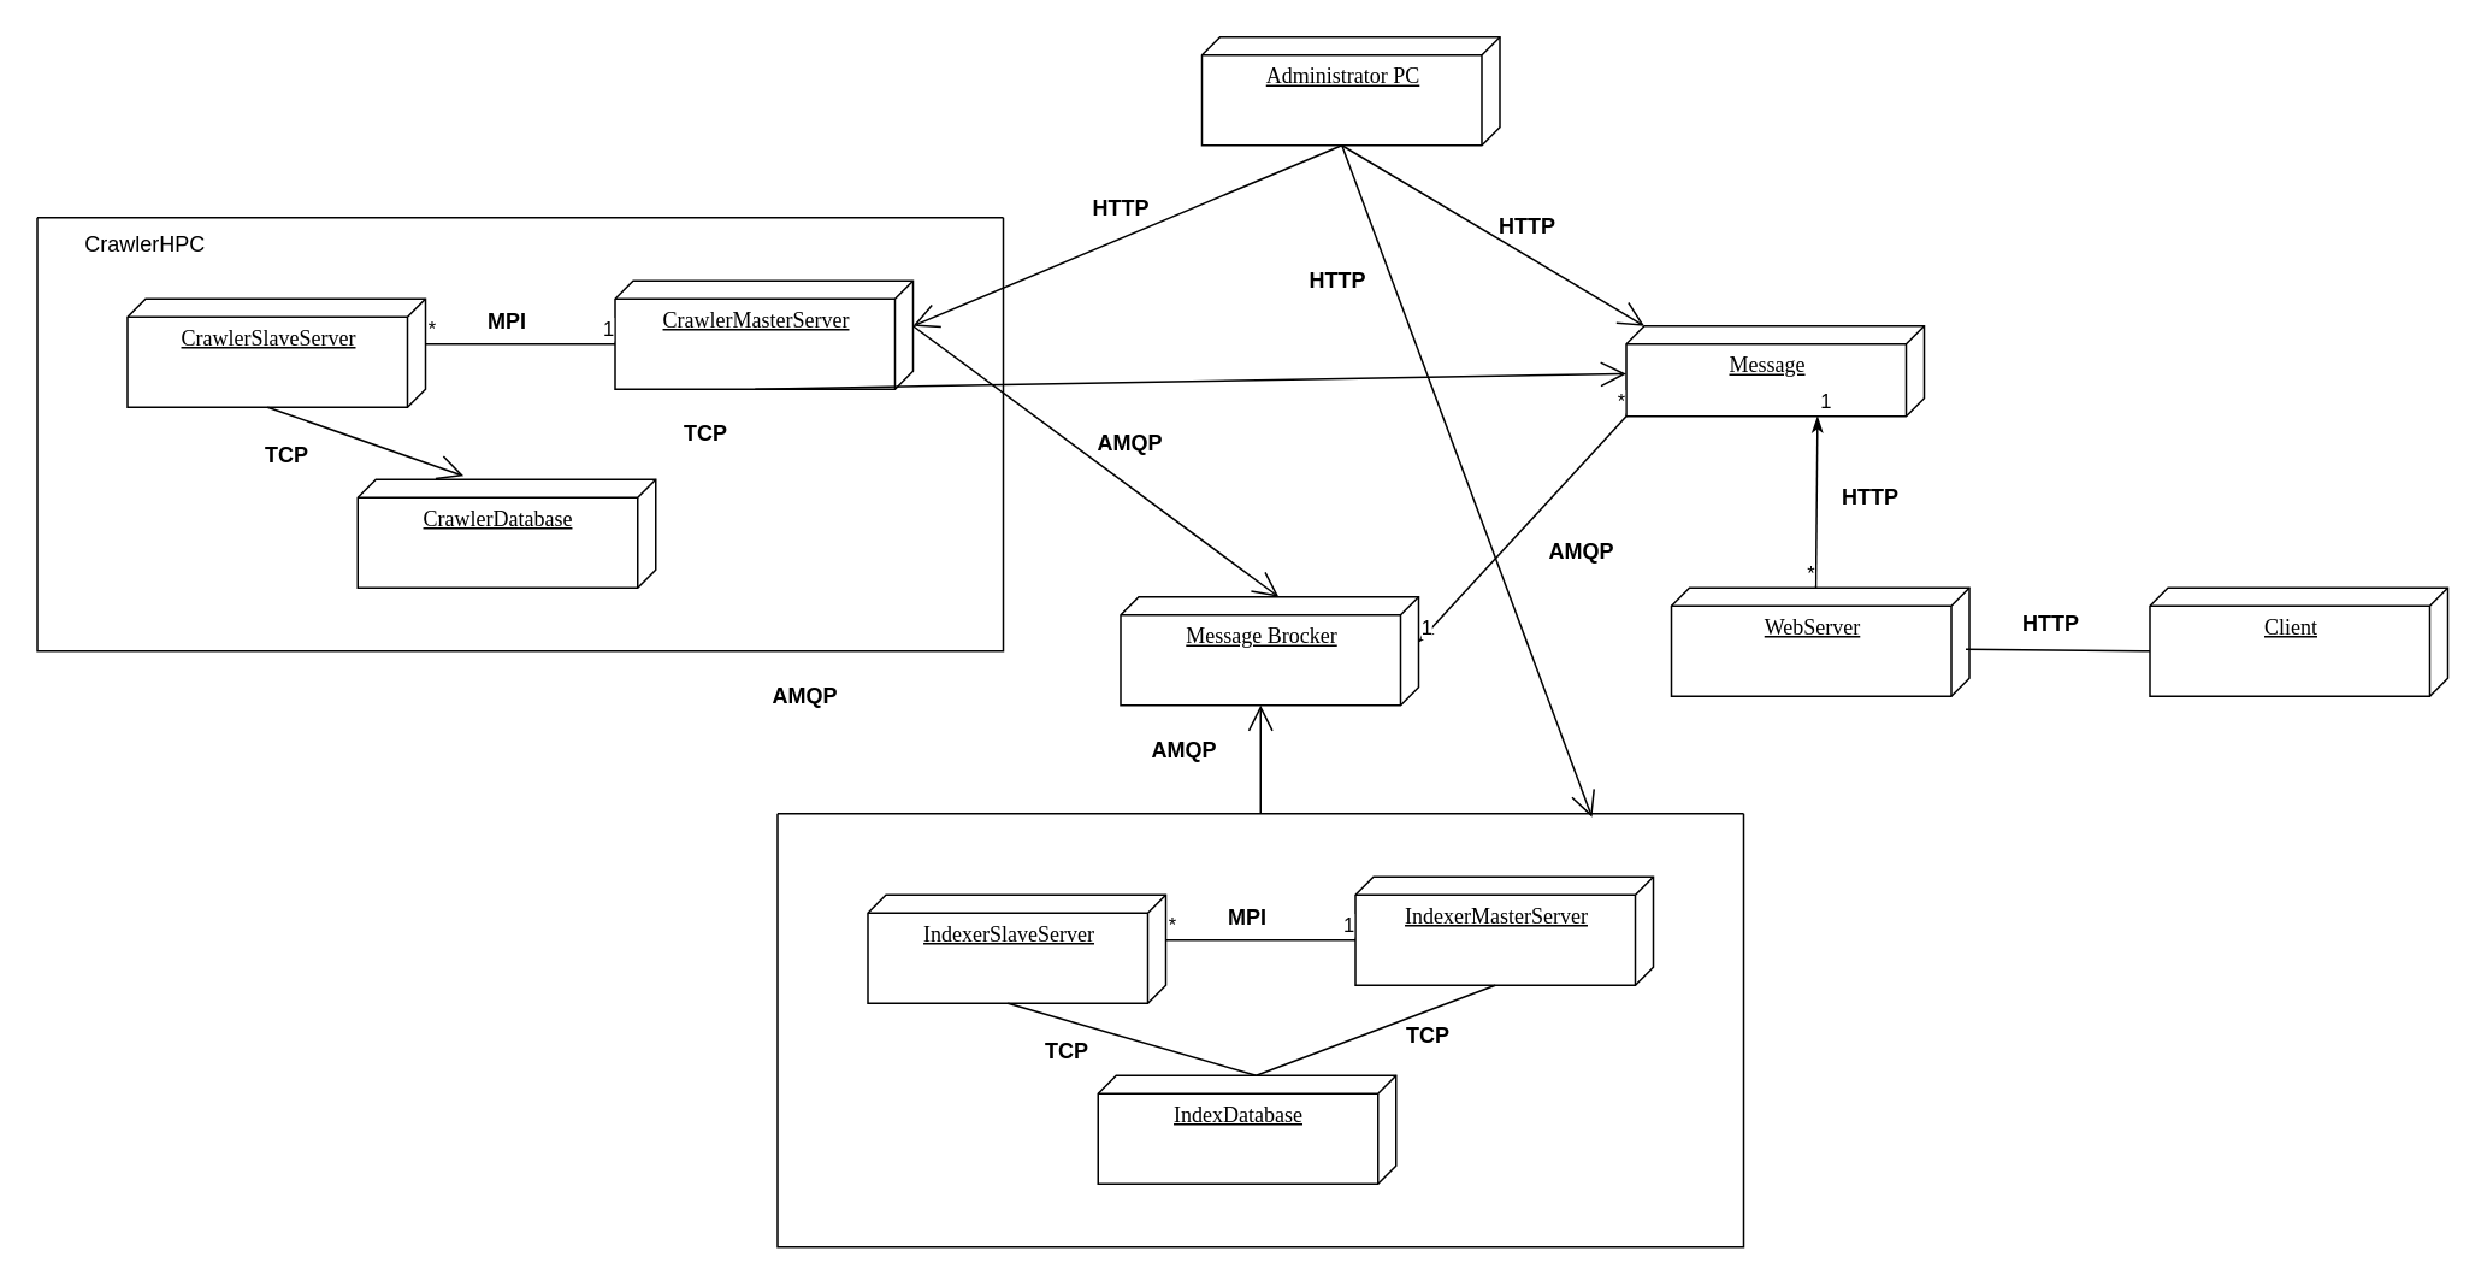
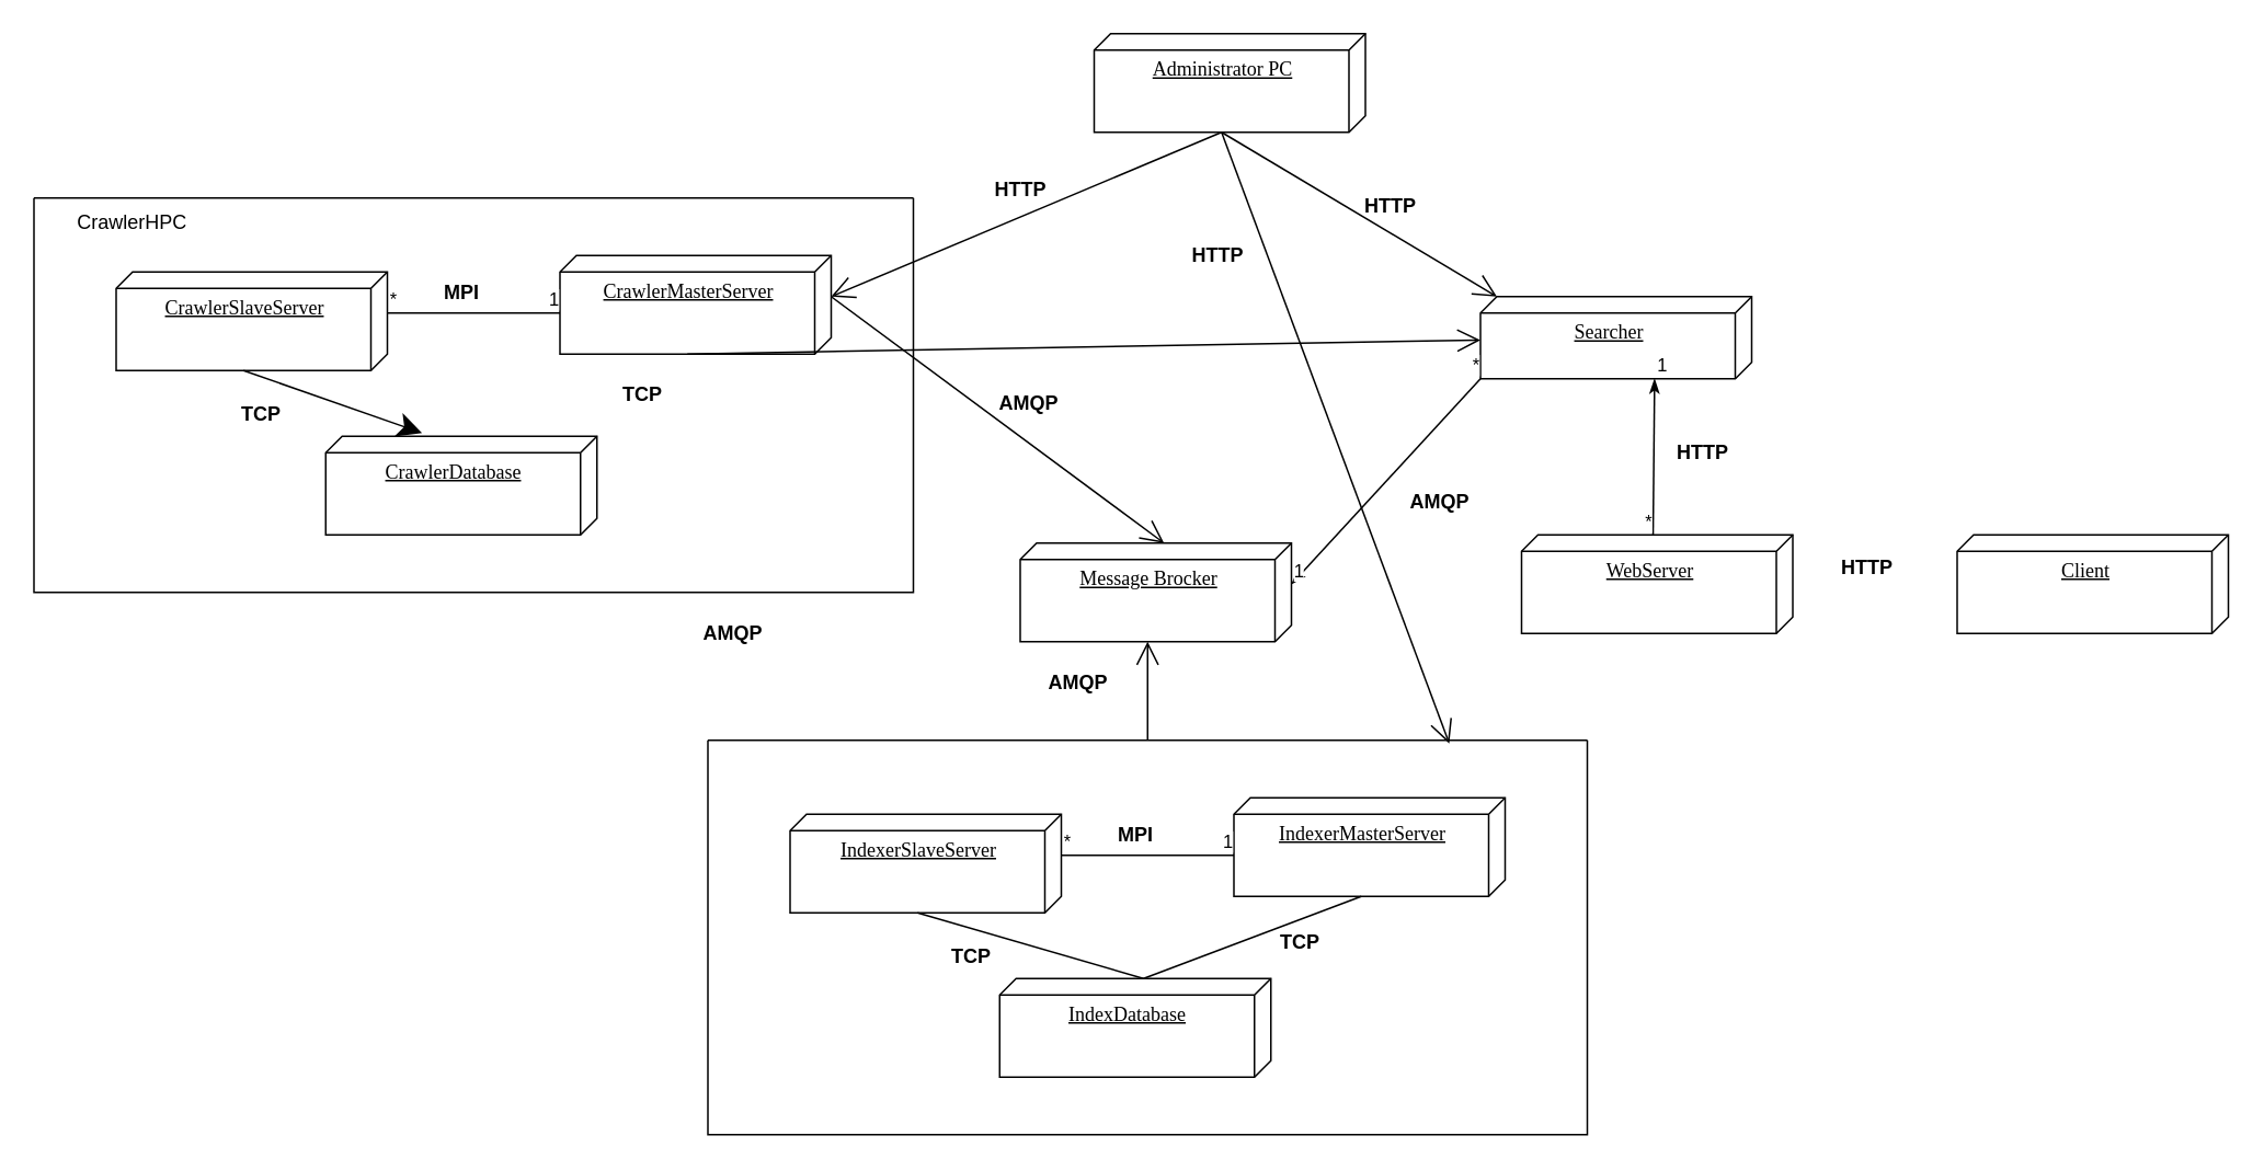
  <mxCell id="0" />
  <mxCell id="1" parent="0" />
  <mxCell id="2" value="" style="swimlane;startSize=0;" parent="1" vertex="1"><mxGeometry x="20" y="120" width="535" height="240" as="geometry"><mxRectangle x="30" y="600" width="50" height="40" as="alternateBounds" /></mxGeometry></mxCell>
  <mxCell id="3" value="&lt;u&gt;CrawlerMasterServer&lt;/u&gt;" style="verticalAlign=top;align=center;spacingTop=8;spacingLeft=2;spacingRight=12;shape=cube;size=10;direction=south;fontStyle=0;html=1;rounded=0;shadow=0;comic=0;labelBackgroundColor=none;strokeWidth=1;fontFamily=Verdana;fontSize=12" parent="2" vertex="1"><mxGeometry x="320" y="35" width="165" height="60" as="geometry" /></mxCell>
  <mxCell id="4" value="&lt;u&gt;CrawlerSlaveServer&lt;/u&gt;" style="verticalAlign=top;align=center;spacingTop=8;spacingLeft=2;spacingRight=12;shape=cube;size=10;direction=south;fontStyle=0;html=1;rounded=0;shadow=0;comic=0;labelBackgroundColor=none;strokeWidth=1;fontFamily=Verdana;fontSize=12" parent="2" vertex="1"><mxGeometry x="50" y="45" width="165" height="60" as="geometry" /></mxCell>
  <mxCell id="5" value="" style="endArrow=none;html=1;edgeStyle=orthogonalEdgeStyle;rounded=0;exitX=0;exitY=0;exitDx=25;exitDy=0;exitPerimeter=0;entryX=0;entryY=0;entryDx=35;entryDy=165;entryPerimeter=0;" parent="2" source="4" target="3" edge="1"><mxGeometry relative="1" as="geometry"><mxPoint y="90" as="sourcePoint" /><mxPoint x="160" y="90" as="targetPoint" /></mxGeometry></mxCell>
  <mxCell id="6" value="*" style="edgeLabel;resizable=0;html=1;align=left;verticalAlign=bottom;" parent="5" connectable="0" vertex="1"><mxGeometry x="-1" relative="1" as="geometry" /></mxCell>
  <mxCell id="7" value="1" style="edgeLabel;resizable=0;html=1;align=right;verticalAlign=bottom;" parent="5" connectable="0" vertex="1"><mxGeometry x="1" relative="1" as="geometry" /></mxCell>
  <mxCell id="8" value="MPI" style="text;align=center;fontStyle=1;verticalAlign=middle;spacingLeft=3;spacingRight=3;strokeColor=none;rotatable=0;points=[[0,0.5],[1,0.5]];portConstraint=eastwest;html=1;" parent="2" vertex="1"><mxGeometry x="220" y="45" width="80" height="26" as="geometry" /></mxCell>
  <mxCell id="9" value="&lt;u&gt;CrawlerDatabase&lt;/u&gt;" style="verticalAlign=top;align=center;spacingTop=8;spacingLeft=2;spacingRight=12;shape=cube;size=10;direction=south;fontStyle=0;html=1;rounded=0;shadow=0;comic=0;labelBackgroundColor=none;strokeWidth=1;fontFamily=Verdana;fontSize=12" parent="2" vertex="1"><mxGeometry x="177.5" y="145" width="165" height="60" as="geometry" /></mxCell>
  <mxCell id="10" value="" style="endArrow=open;endFill=1;endSize=12;html=1;rounded=0;exitX=0;exitY=0;exitDx=60;exitDy=87.5;exitPerimeter=0;" parent="2" source="3" target="32" edge="1"><mxGeometry width="160" relative="1" as="geometry"><mxPoint x="490" y="185" as="sourcePoint" /><mxPoint x="380" y="155" as="targetPoint" /></mxGeometry></mxCell>
  <mxCell id="11" value="CrawlerHPC" style="text;html=1;strokeColor=none;fillColor=none;align=center;verticalAlign=middle;whiteSpace=wrap;rounded=0;" parent="2" vertex="1"><mxGeometry x="10" width="100" height="30" as="geometry" /></mxCell>
  <mxCell id="12" value="TCP" style="text;align=center;fontStyle=1;verticalAlign=middle;spacingLeft=3;spacingRight=3;strokeColor=none;rotatable=0;points=[[0,0.5],[1,0.5]];portConstraint=eastwest;html=1;" parent="2" vertex="1"><mxGeometry x="330" y="107" width="80" height="26" as="geometry" /></mxCell>
- <mxCell id="13" value="" style="endArrow=open;endFill=1;endSize=12;html=1;rounded=0;exitX=0;exitY=0;exitDx=60;exitDy=87.5;exitPerimeter=0;entryX=-0.033;entryY=0.645;entryDx=0;entryDy=0;entryPerimeter=0;" parent="2" source="4" target="9" edge="1"><mxGeometry width="160" relative="1" as="geometry"><mxPoint x="110" y="460" as="sourcePoint" /><mxPoint x="270" y="460" as="targetPoint" /></mxGeometry></mxCell>
+ <mxCell id="13" value="" style="endArrow=classic;endFill=1;endSize=12;html=1;rounded=0;exitX=0;exitY=0;exitDx=60;exitDy=87.5;exitPerimeter=0;entryX=-0.033;entryY=0.645;entryDx=0;entryDy=0;entryPerimeter=0;" parent="2" source="4" target="9" edge="1"><mxGeometry width="160" relative="1" as="geometry"><mxPoint x="110" y="460" as="sourcePoint" /><mxPoint x="270" y="460" as="targetPoint" /></mxGeometry></mxCell>
  <mxCell id="14" value="TCP" style="text;align=center;fontStyle=1;verticalAlign=middle;spacingLeft=3;spacingRight=3;strokeColor=none;rotatable=0;points=[[0,0.5],[1,0.5]];portConstraint=eastwest;html=1;" parent="2" vertex="1"><mxGeometry x="97.5" y="119" width="80" height="26" as="geometry" /></mxCell>
  <mxCell id="15" value="&lt;u&gt;Message Brocker&lt;br&gt;&lt;br&gt;&lt;/u&gt;" style="verticalAlign=top;align=center;spacingTop=8;spacingLeft=2;spacingRight=12;shape=cube;size=10;direction=south;fontStyle=0;html=1;rounded=0;shadow=0;comic=0;labelBackgroundColor=none;strokeWidth=1;fontFamily=Verdana;fontSize=12" parent="1" vertex="1"><mxGeometry x="620" y="330" width="165" height="60" as="geometry" /></mxCell>
  <mxCell id="16" value="" style="endArrow=open;endFill=1;endSize=12;html=1;rounded=0;exitX=0;exitY=0;exitDx=25;exitDy=0;exitPerimeter=0;entryX=0;entryY=0;entryDx=0;entryDy=77.5;entryPerimeter=0;" parent="1" source="3" target="15" edge="1"><mxGeometry width="160" relative="1" as="geometry"><mxPoint x="350" y="400" as="sourcePoint" /><mxPoint x="510" y="400" as="targetPoint" /></mxGeometry></mxCell>
  <mxCell id="17" value="&lt;u&gt;Administrator PC&lt;/u&gt;" style="verticalAlign=top;align=center;spacingTop=8;spacingLeft=2;spacingRight=12;shape=cube;size=10;direction=south;fontStyle=0;html=1;rounded=0;shadow=0;comic=0;labelBackgroundColor=none;strokeWidth=1;fontFamily=Verdana;fontSize=12" parent="1" vertex="1"><mxGeometry x="665" y="20" width="165" height="60" as="geometry" /></mxCell>
  <mxCell id="18" value="" style="swimlane;startSize=0;" parent="1" vertex="1"><mxGeometry x="430" y="450" width="535" height="240" as="geometry"><mxRectangle x="30" y="600" width="50" height="40" as="alternateBounds" /></mxGeometry></mxCell>
  <mxCell id="19" value="&lt;u&gt;IndexerMasterServer&lt;/u&gt;" style="verticalAlign=top;align=center;spacingTop=8;spacingLeft=2;spacingRight=12;shape=cube;size=10;direction=south;fontStyle=0;html=1;rounded=0;shadow=0;comic=0;labelBackgroundColor=none;strokeWidth=1;fontFamily=Verdana;fontSize=12" parent="18" vertex="1"><mxGeometry x="320" y="35" width="165" height="60" as="geometry" /></mxCell>
  <mxCell id="20" value="&lt;u style=&quot;border-color: var(--border-color);&quot;&gt;Indexer&lt;/u&gt;&lt;u&gt;SlaveServer&lt;/u&gt;" style="verticalAlign=top;align=center;spacingTop=8;spacingLeft=2;spacingRight=12;shape=cube;size=10;direction=south;fontStyle=0;html=1;rounded=0;shadow=0;comic=0;labelBackgroundColor=none;strokeWidth=1;fontFamily=Verdana;fontSize=12" parent="18" vertex="1"><mxGeometry x="50" y="45" width="165" height="60" as="geometry" /></mxCell>
  <mxCell id="21" value="" style="endArrow=none;html=1;edgeStyle=orthogonalEdgeStyle;rounded=0;exitX=0;exitY=0;exitDx=25;exitDy=0;exitPerimeter=0;entryX=0;entryY=0;entryDx=35;entryDy=165;entryPerimeter=0;" parent="18" source="20" target="19" edge="1"><mxGeometry relative="1" as="geometry"><mxPoint y="90" as="sourcePoint" /><mxPoint x="160" y="90" as="targetPoint" /></mxGeometry></mxCell>
  <mxCell id="22" value="*" style="edgeLabel;resizable=0;html=1;align=left;verticalAlign=bottom;" parent="21" connectable="0" vertex="1"><mxGeometry x="-1" relative="1" as="geometry" /></mxCell>
  <mxCell id="23" value="1" style="edgeLabel;resizable=0;html=1;align=right;verticalAlign=bottom;" parent="21" connectable="0" vertex="1"><mxGeometry x="1" relative="1" as="geometry" /></mxCell>
  <mxCell id="24" value="MPI" style="text;align=center;fontStyle=1;verticalAlign=middle;spacingLeft=3;spacingRight=3;strokeColor=none;rotatable=0;points=[[0,0.5],[1,0.5]];portConstraint=eastwest;html=1;" parent="18" vertex="1"><mxGeometry x="220" y="45" width="80" height="26" as="geometry" /></mxCell>
  <mxCell id="25" value="&lt;u&gt;IndexDatabase&lt;/u&gt;" style="verticalAlign=top;align=center;spacingTop=8;spacingLeft=2;spacingRight=12;shape=cube;size=10;direction=south;fontStyle=0;html=1;rounded=0;shadow=0;comic=0;labelBackgroundColor=none;strokeWidth=1;fontFamily=Verdana;fontSize=12" parent="18" vertex="1"><mxGeometry x="177.5" y="145" width="165" height="60" as="geometry" /></mxCell>
  <mxCell id="26" value="" style="endArrow=none;endFill=0;html=1;rounded=0;strokeColor=default;entryX=0;entryY=0;entryDx=60;entryDy=87.5;entryPerimeter=0;exitX=0;exitY=0;exitDx=0;exitDy=77.5;exitPerimeter=0;" parent="18" source="25" target="19" edge="1"><mxGeometry width="160" relative="1" as="geometry"><mxPoint x="-150" y="215" as="sourcePoint" /><mxPoint x="10" y="215" as="targetPoint" /></mxGeometry></mxCell>
  <mxCell id="27" value="" style="endArrow=none;endFill=0;html=1;rounded=0;strokeColor=default;entryX=0;entryY=0;entryDx=0;entryDy=77.5;entryPerimeter=0;exitX=0;exitY=0;exitDx=60;exitDy=87.5;exitPerimeter=0;" parent="18" source="20" target="25" edge="1"><mxGeometry width="160" relative="1" as="geometry"><mxPoint x="275" y="155" as="sourcePoint" /><mxPoint x="408" y="105" as="targetPoint" /></mxGeometry></mxCell>
  <mxCell id="28" value="TCP" style="text;align=center;fontStyle=1;verticalAlign=middle;spacingLeft=3;spacingRight=3;strokeColor=none;rotatable=0;points=[[0,0.5],[1,0.5]];portConstraint=eastwest;html=1;" parent="18" vertex="1"><mxGeometry x="120" y="119" width="80" height="26" as="geometry" /></mxCell>
  <mxCell id="29" value="TCP" style="text;align=center;fontStyle=1;verticalAlign=middle;spacingLeft=3;spacingRight=3;strokeColor=none;rotatable=0;points=[[0,0.5],[1,0.5]];portConstraint=eastwest;html=1;" parent="18" vertex="1"><mxGeometry x="320" y="110" width="80" height="26" as="geometry" /></mxCell>
  <mxCell id="30" value="" style="endArrow=open;endFill=1;endSize=12;html=1;rounded=0;entryX=0;entryY=0;entryDx=60;entryDy=87.5;entryPerimeter=0;exitX=0.5;exitY=0;exitDx=0;exitDy=0;" parent="1" source="18" target="15" edge="1"><mxGeometry width="160" relative="1" as="geometry"><mxPoint x="400" y="400" as="sourcePoint" /><mxPoint x="560" y="400" as="targetPoint" /></mxGeometry></mxCell>
  <mxCell id="31" value="" style="endArrow=open;endFill=1;endSize=12;html=1;rounded=0;exitX=0;exitY=0;exitDx=60;exitDy=87.5;exitPerimeter=0;entryX=0;entryY=0;entryDx=0;entryDy=155;entryPerimeter=0;" parent="1" source="17" target="32" edge="1"><mxGeometry width="160" relative="1" as="geometry"><mxPoint x="720" y="75" as="sourcePoint" /><mxPoint x="943" y="285" as="targetPoint" /></mxGeometry></mxCell>
- <mxCell id="32" value="&lt;u&gt;Message&lt;/u&gt;" style="verticalAlign=top;align=center;spacingTop=8;spacingLeft=2;spacingRight=12;shape=cube;size=10;direction=south;fontStyle=0;html=1;rounded=0;shadow=0;comic=0;labelBackgroundColor=none;strokeWidth=1;fontFamily=Verdana;fontSize=12" parent="1" vertex="1"><mxGeometry x="900" y="180" width="165" height="50" as="geometry" /></mxCell>
+ <mxCell id="32" value="&lt;u&gt;Searcher&lt;/u&gt;" style="verticalAlign=top;align=center;spacingTop=8;spacingLeft=2;spacingRight=12;shape=cube;size=10;direction=south;fontStyle=0;html=1;rounded=0;shadow=0;comic=0;labelBackgroundColor=none;strokeWidth=1;fontFamily=Verdana;fontSize=12" parent="1" vertex="1"><mxGeometry x="900" y="180" width="165" height="50" as="geometry" /></mxCell>
  <mxCell id="33" value="" style="endArrow=none;html=1;rounded=0;startArrow=classicThin;startFill=1;entryX=1;entryY=1;entryDx=0;entryDy=0;entryPerimeter=0;exitX=0;exitY=0;exitDx=25;exitDy=0;exitPerimeter=0;" parent="1" source="15" target="32" edge="1"><mxGeometry relative="1" as="geometry"><mxPoint x="860" y="370" as="sourcePoint" /><mxPoint x="1020" y="370" as="targetPoint" /></mxGeometry></mxCell>
  <mxCell id="34" value="1" style="edgeLabel;resizable=0;html=1;align=left;verticalAlign=bottom;" parent="33" connectable="0" vertex="1"><mxGeometry x="-1" relative="1" as="geometry" /></mxCell>
  <mxCell id="35" value="*" style="edgeLabel;resizable=0;html=1;align=right;verticalAlign=bottom;" parent="33" connectable="0" vertex="1"><mxGeometry x="1" relative="1" as="geometry" /></mxCell>
  <mxCell id="36" value="&lt;u&gt;WebServer&lt;/u&gt;" style="verticalAlign=top;align=center;spacingTop=8;spacingLeft=2;spacingRight=12;shape=cube;size=10;direction=south;fontStyle=0;html=1;rounded=0;shadow=0;comic=0;labelBackgroundColor=none;strokeWidth=1;fontFamily=Verdana;fontSize=12" parent="1" vertex="1"><mxGeometry x="925" y="325" width="165" height="60" as="geometry" /></mxCell>
  <mxCell id="37" value="" style="endArrow=none;html=1;rounded=0;startArrow=classicThin;startFill=1;entryX=0;entryY=0.515;entryDx=0;entryDy=0;entryPerimeter=0;exitX=1;exitY=0.358;exitDx=0;exitDy=0;exitPerimeter=0;" parent="1" source="32" target="36" edge="1"><mxGeometry relative="1" as="geometry"><mxPoint x="795" y="365" as="sourcePoint" /><mxPoint x="910" y="240" as="targetPoint" /></mxGeometry></mxCell>
  <mxCell id="38" value="1" style="edgeLabel;resizable=0;html=1;align=left;verticalAlign=bottom;" parent="37" connectable="0" vertex="1"><mxGeometry x="-1" relative="1" as="geometry" /></mxCell>
  <mxCell id="39" value="*" style="edgeLabel;resizable=0;html=1;align=right;verticalAlign=bottom;" parent="37" connectable="0" vertex="1"><mxGeometry x="1" relative="1" as="geometry" /></mxCell>
  <mxCell id="40" value="&lt;u&gt;Client&lt;/u&gt;" style="verticalAlign=top;align=center;spacingTop=8;spacingLeft=2;spacingRight=12;shape=cube;size=10;direction=south;fontStyle=0;html=1;rounded=0;shadow=0;comic=0;labelBackgroundColor=none;strokeWidth=1;fontFamily=Verdana;fontSize=12" parent="1" vertex="1"><mxGeometry x="1190" y="325" width="165" height="60" as="geometry" /></mxCell>
- <mxCell id="41" value="" style="endArrow=none;endFill=0;endSize=12;html=1;rounded=0;exitX=0;exitY=0;exitDx=35;exitDy=165;exitPerimeter=0;entryX=0.567;entryY=0.012;entryDx=0;entryDy=0;entryPerimeter=0;" parent="1" source="40" target="36" edge="1"><mxGeometry width="160" relative="1" as="geometry"><mxPoint x="718" y="190" as="sourcePoint" /><mxPoint x="718" y="340" as="targetPoint" /></mxGeometry></mxCell>
  <mxCell id="42" value="HTTP" style="text;align=center;fontStyle=1;verticalAlign=middle;spacingLeft=3;spacingRight=3;strokeColor=none;rotatable=0;points=[[0,0.5],[1,0.5]];portConstraint=eastwest;html=1;direction=west;" parent="1" vertex="1"><mxGeometry x="1090" y="330" width="90" height="30" as="geometry" /></mxCell>
  <mxCell id="43" value="AMQP" style="text;align=center;fontStyle=1;verticalAlign=middle;spacingLeft=3;spacingRight=3;strokeColor=none;rotatable=0;points=[[0,0.5],[1,0.5]];portConstraint=eastwest;html=1;direction=west;" parent="1" vertex="1"><mxGeometry x="580" y="230" width="90" height="30" as="geometry" /></mxCell>
  <mxCell id="44" value="AMQP" style="text;align=center;fontStyle=1;verticalAlign=middle;spacingLeft=3;spacingRight=3;strokeColor=none;rotatable=0;points=[[0,0.5],[1,0.5]];portConstraint=eastwest;html=1;direction=west;" parent="1" vertex="1"><mxGeometry x="830" y="290" width="90" height="30" as="geometry" /></mxCell>
  <mxCell id="45" value="AMQP" style="text;align=center;fontStyle=1;verticalAlign=middle;spacingLeft=3;spacingRight=3;strokeColor=none;rotatable=0;points=[[0,0.5],[1,0.5]];portConstraint=eastwest;html=1;direction=west;" parent="1" vertex="1"><mxGeometry x="610" y="400" width="90" height="30" as="geometry" /></mxCell>
  <mxCell id="46" value="HTTP" style="text;align=center;fontStyle=1;verticalAlign=middle;spacingLeft=3;spacingRight=3;strokeColor=none;rotatable=0;points=[[0,0.5],[1,0.5]];portConstraint=eastwest;html=1;direction=west;" parent="1" vertex="1"><mxGeometry x="990" y="260" width="90" height="30" as="geometry" /></mxCell>
  <mxCell id="47" value="AMQP" style="text;align=center;fontStyle=1;verticalAlign=middle;spacingLeft=3;spacingRight=3;strokeColor=none;rotatable=0;points=[[0,0.5],[1,0.5]];portConstraint=eastwest;html=1;direction=west;" parent="1" vertex="1"><mxGeometry x="400" y="370" width="90" height="30" as="geometry" /></mxCell>
  <mxCell id="48" value="" style="endArrow=open;endFill=1;endSize=12;html=1;rounded=0;exitX=0;exitY=0;exitDx=60;exitDy=87.5;exitPerimeter=0;entryX=0;entryY=0;entryDx=25;entryDy=0;entryPerimeter=0;" parent="1" source="17" target="3" edge="1"><mxGeometry width="160" relative="1" as="geometry"><mxPoint x="753" y="90" as="sourcePoint" /><mxPoint x="920" y="180" as="targetPoint" /></mxGeometry></mxCell>
  <mxCell id="49" value="HTTP" style="text;align=center;fontStyle=1;verticalAlign=middle;spacingLeft=3;spacingRight=3;strokeColor=none;rotatable=0;points=[[0,0.5],[1,0.5]];portConstraint=eastwest;html=1;direction=west;" parent="1" vertex="1"><mxGeometry x="800" y="110" width="90" height="30" as="geometry" /></mxCell>
  <mxCell id="50" value="HTTP" style="text;align=center;fontStyle=1;verticalAlign=middle;spacingLeft=3;spacingRight=3;strokeColor=none;rotatable=0;points=[[0,0.5],[1,0.5]];portConstraint=eastwest;html=1;direction=west;" parent="1" vertex="1"><mxGeometry x="575" y="100" width="90" height="30" as="geometry" /></mxCell>
  <mxCell id="51" value="" style="endArrow=open;endFill=1;endSize=12;html=1;rounded=0;exitX=0;exitY=0;exitDx=60;exitDy=87.5;exitPerimeter=0;entryX=0.843;entryY=0.008;entryDx=0;entryDy=0;entryPerimeter=0;" parent="1" source="17" target="18" edge="1"><mxGeometry width="160" relative="1" as="geometry"><mxPoint x="753" y="90" as="sourcePoint" /><mxPoint x="920" y="180" as="targetPoint" /></mxGeometry></mxCell>
  <mxCell id="52" value="HTTP" style="text;align=center;fontStyle=1;verticalAlign=middle;spacingLeft=3;spacingRight=3;strokeColor=none;rotatable=0;points=[[0,0.5],[1,0.5]];portConstraint=eastwest;html=1;direction=west;" parent="1" vertex="1"><mxGeometry x="695" y="140" width="90" height="30" as="geometry" /></mxCell>
